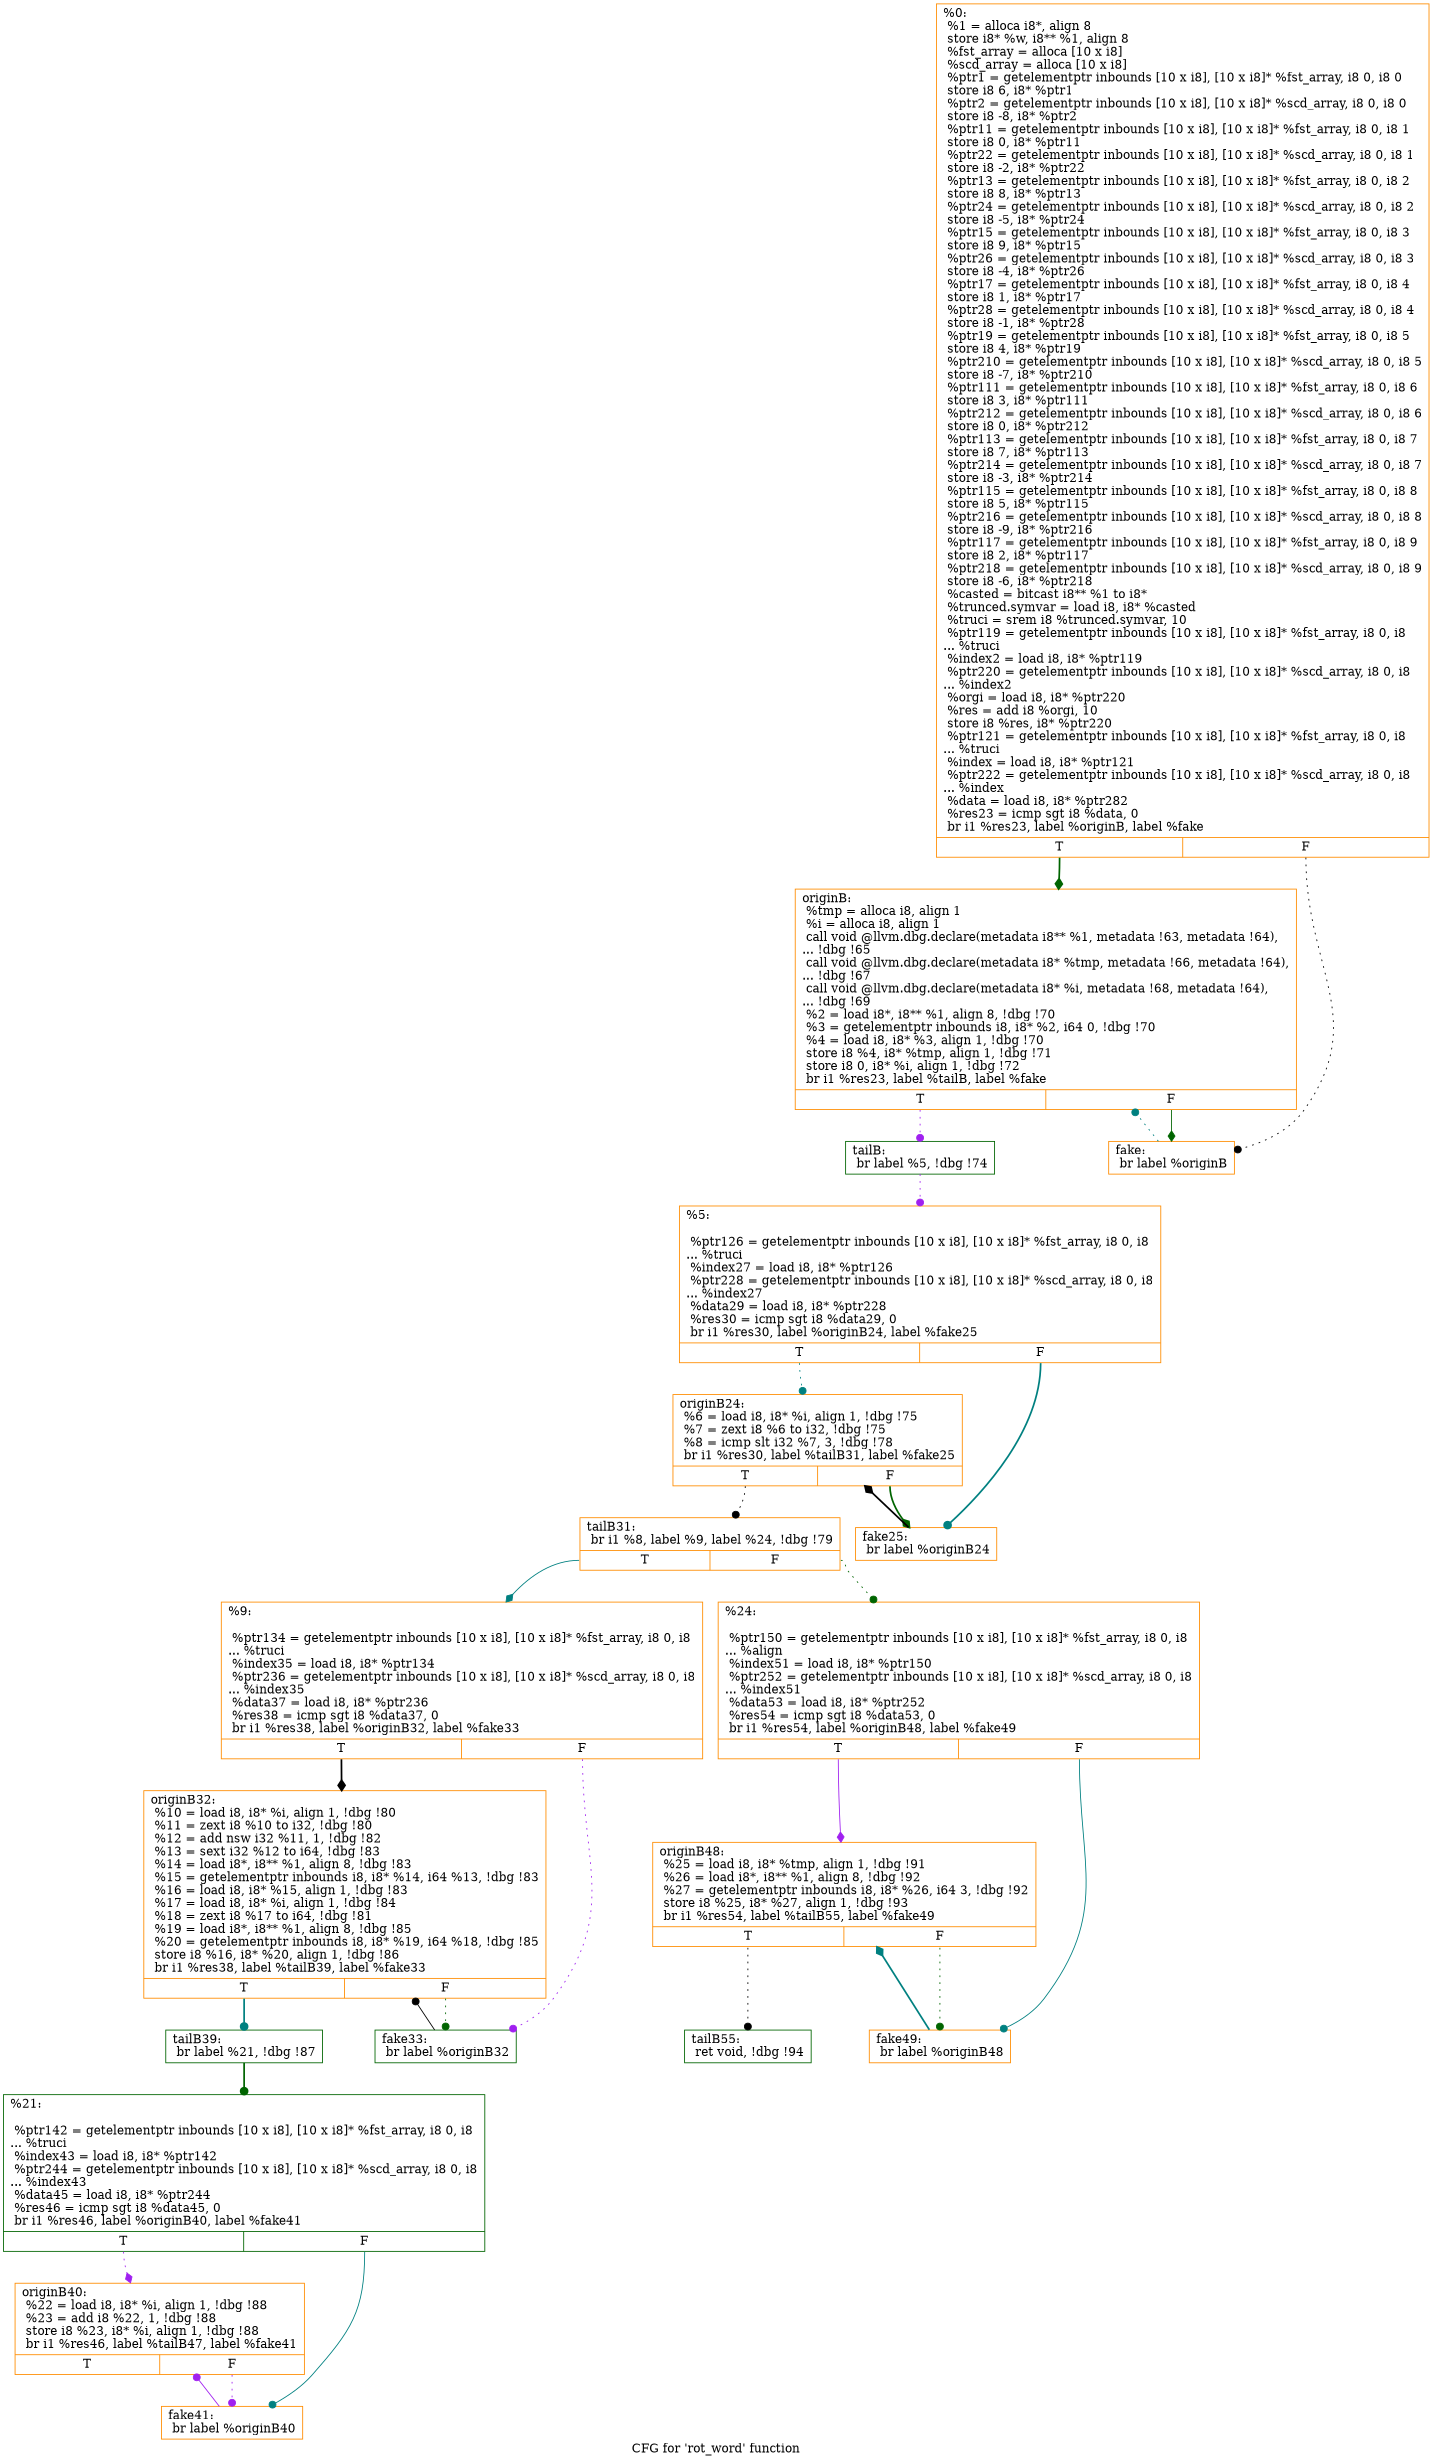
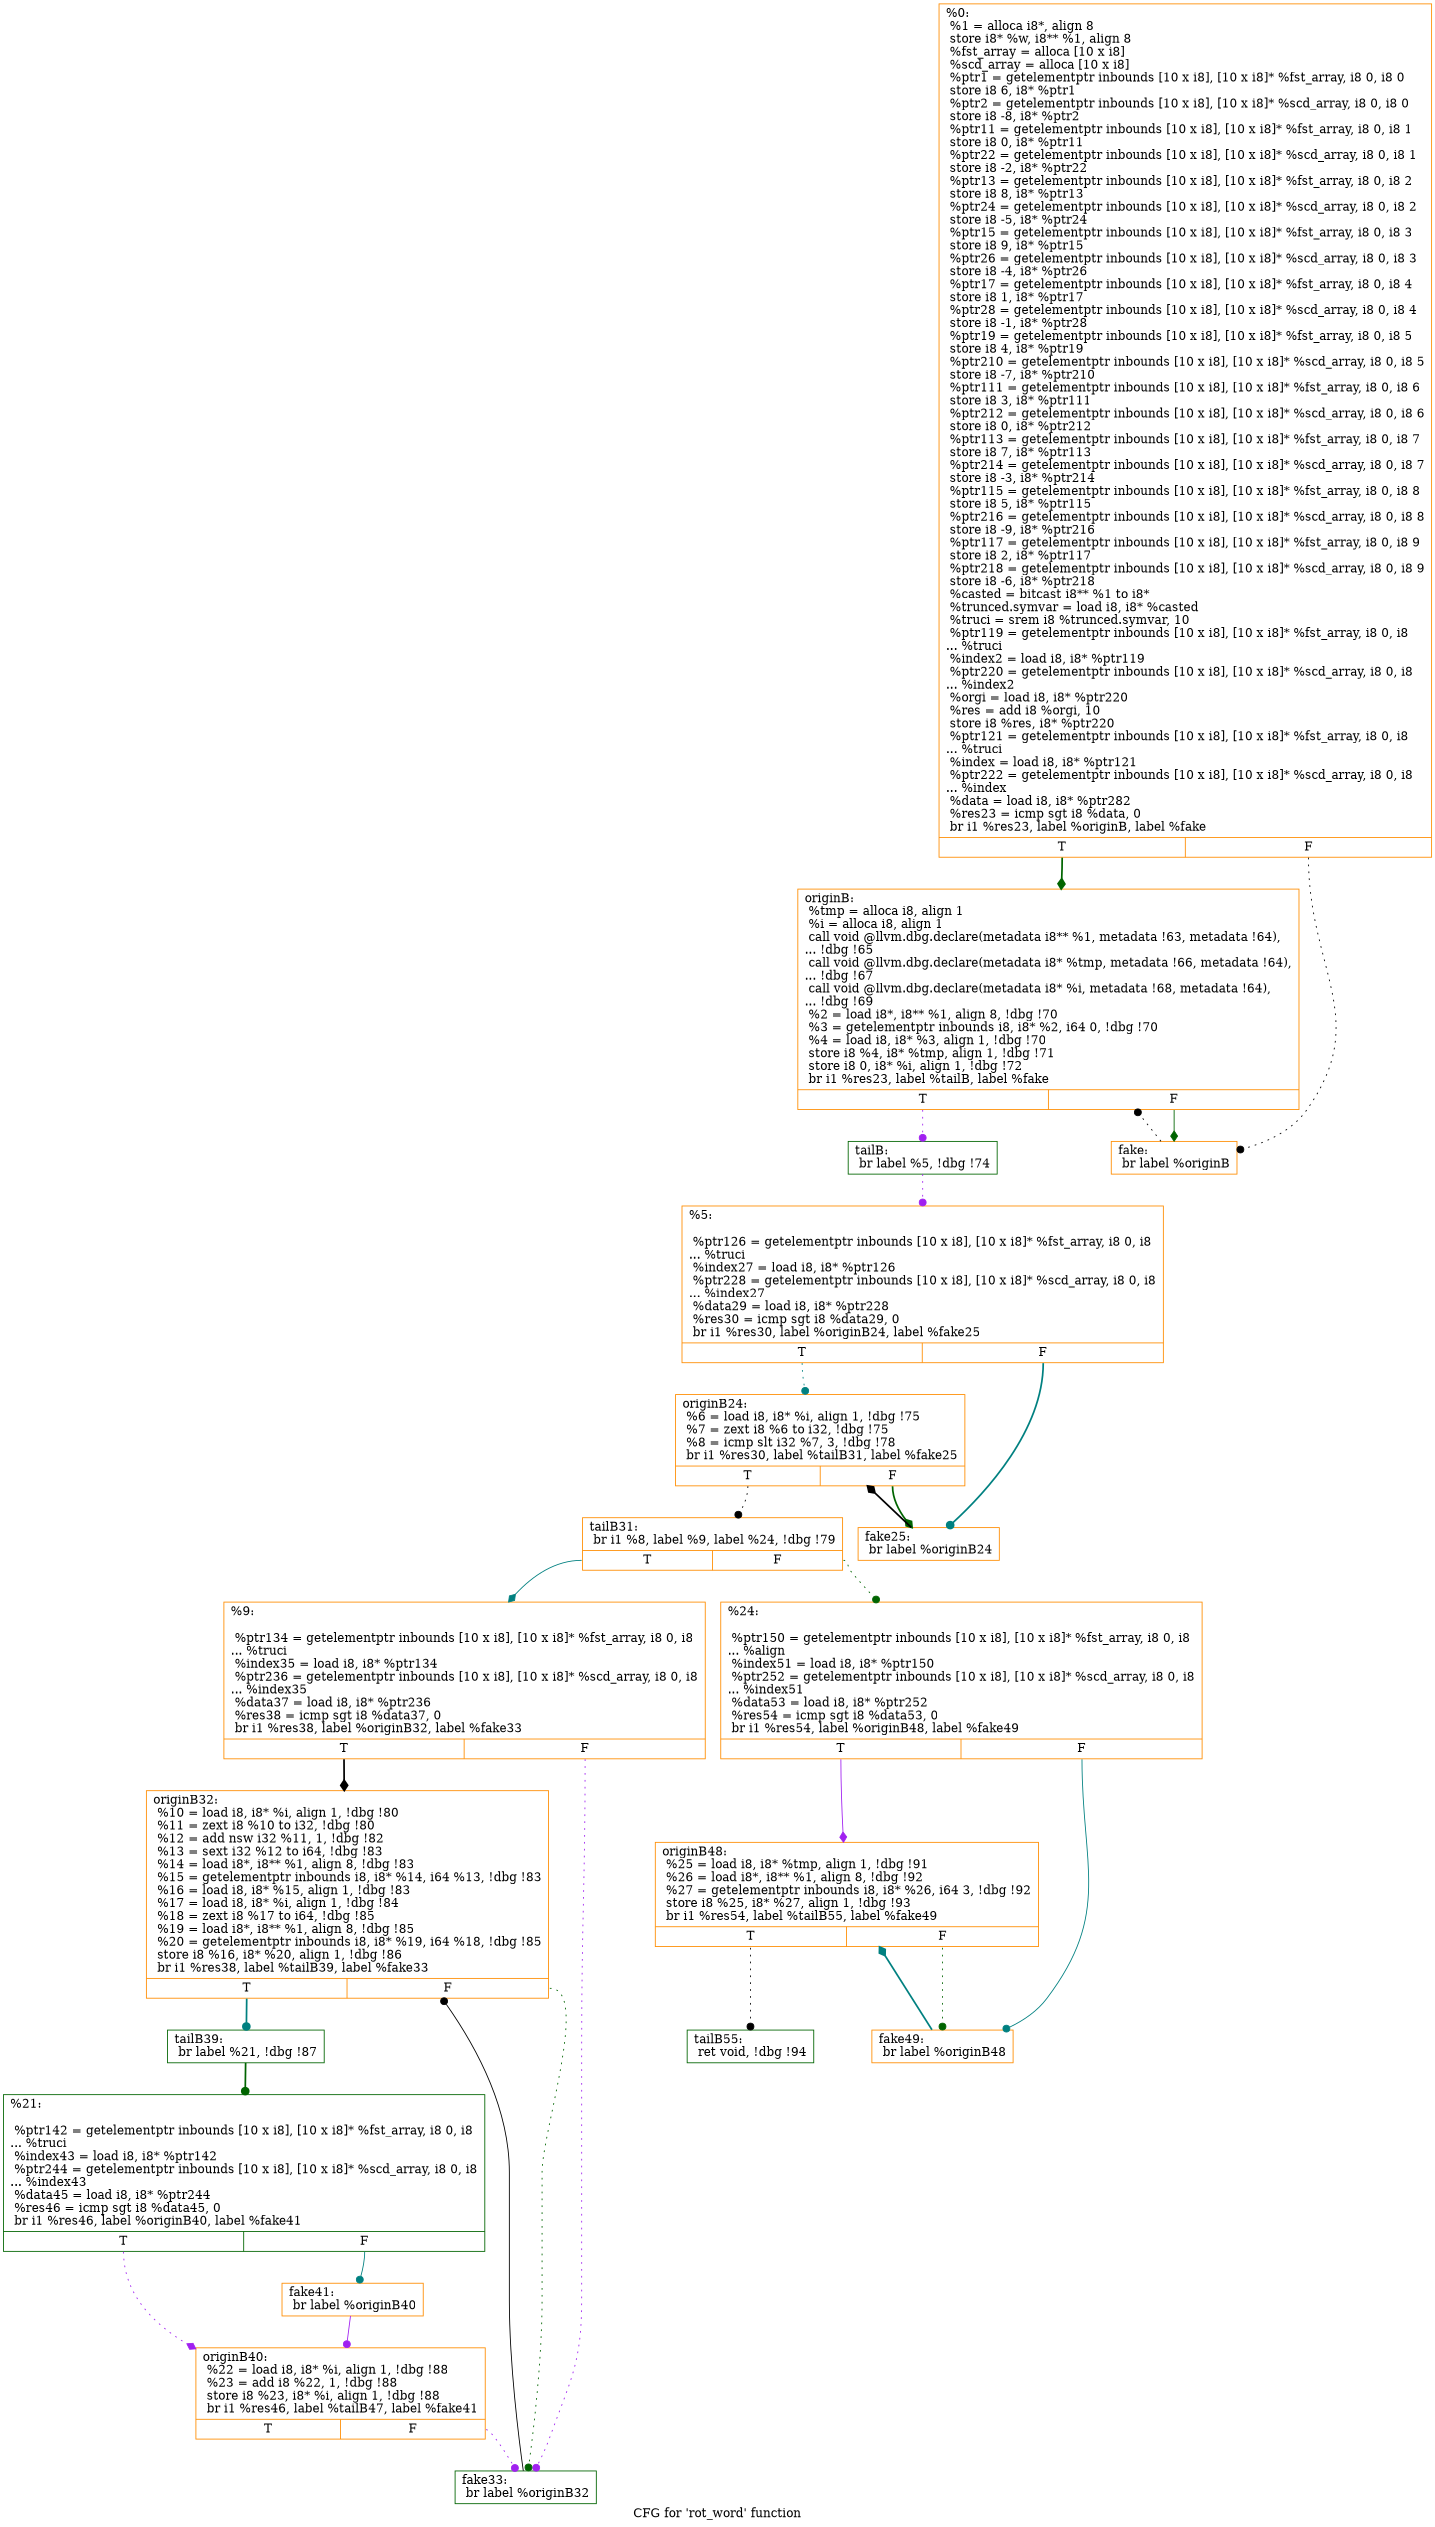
  digraph {
    label="CFG for 'rot_word' function"
    node [color=darkorange shape=record]
    edge [arrowhead=dot color=darkgreen style=dotted tailport=s0]
    n1 [label="{%0:\l  %1 = alloca i8*, align 8\l  store i8* %w, i8** %1, align 8\l  %fst_array = alloca [10 x i8]\l  %scd_array = alloca [10 x i8]\l  %ptr1 = getelementptr inbounds [10 x i8], [10 x i8]* %fst_array, i8 0, i8 0\l  store i8 6, i8* %ptr1\l  %ptr2 = getelementptr inbounds [10 x i8], [10 x i8]* %scd_array, i8 0, i8 0\l  store i8 -8, i8* %ptr2\l  %ptr11 = getelementptr inbounds [10 x i8], [10 x i8]* %fst_array, i8 0, i8 1\l  store i8 0, i8* %ptr11\l  %ptr22 = getelementptr inbounds [10 x i8], [10 x i8]* %scd_array, i8 0, i8 1\l  store i8 -2, i8* %ptr22\l  %ptr13 = getelementptr inbounds [10 x i8], [10 x i8]* %fst_array, i8 0, i8 2\l  store i8 8, i8* %ptr13\l  %ptr24 = getelementptr inbounds [10 x i8], [10 x i8]* %scd_array, i8 0, i8 2\l  store i8 -5, i8* %ptr24\l  %ptr15 = getelementptr inbounds [10 x i8], [10 x i8]* %fst_array, i8 0, i8 3\l  store i8 9, i8* %ptr15\l  %ptr26 = getelementptr inbounds [10 x i8], [10 x i8]* %scd_array, i8 0, i8 3\l  store i8 -4, i8* %ptr26\l  %ptr17 = getelementptr inbounds [10 x i8], [10 x i8]* %fst_array, i8 0, i8 4\l  store i8 1, i8* %ptr17\l  %ptr28 = getelementptr inbounds [10 x i8], [10 x i8]* %scd_array, i8 0, i8 4\l  store i8 -1, i8* %ptr28\l  %ptr19 = getelementptr inbounds [10 x i8], [10 x i8]* %fst_array, i8 0, i8 5\l  store i8 4, i8* %ptr19\l  %ptr210 = getelementptr inbounds [10 x i8], [10 x i8]* %scd_array, i8 0, i8 5\l  store i8 -7, i8* %ptr210\l  %ptr111 = getelementptr inbounds [10 x i8], [10 x i8]* %fst_array, i8 0, i8 6\l  store i8 3, i8* %ptr111\l  %ptr212 = getelementptr inbounds [10 x i8], [10 x i8]* %scd_array, i8 0, i8 6\l  store i8 0, i8* %ptr212\l  %ptr113 = getelementptr inbounds [10 x i8], [10 x i8]* %fst_array, i8 0, i8 7\l  store i8 7, i8* %ptr113\l  %ptr214 = getelementptr inbounds [10 x i8], [10 x i8]* %scd_array, i8 0, i8 7\l  store i8 -3, i8* %ptr214\l  %ptr115 = getelementptr inbounds [10 x i8], [10 x i8]* %fst_array, i8 0, i8 8\l  store i8 5, i8* %ptr115\l  %ptr216 = getelementptr inbounds [10 x i8], [10 x i8]* %scd_array, i8 0, i8 8\l  store i8 -9, i8* %ptr216\l  %ptr117 = getelementptr inbounds [10 x i8], [10 x i8]* %fst_array, i8 0, i8 9\l  store i8 2, i8* %ptr117\l  %ptr218 = getelementptr inbounds [10 x i8], [10 x i8]* %scd_array, i8 0, i8 9\l  store i8 -6, i8* %ptr218\l  %casted = bitcast i8** %1 to i8*\l  %trunced.symvar = load i8, i8* %casted\l  %truci = srem i8 %trunced.symvar, 10\l  %ptr119 = getelementptr inbounds [10 x i8], [10 x i8]* %fst_array, i8 0, i8\l... %truci\l  %index2 = load i8, i8* %ptr119\l  %ptr220 = getelementptr inbounds [10 x i8], [10 x i8]* %scd_array, i8 0, i8\l... %index2\l  %orgi = load i8, i8* %ptr220\l  %res = add i8 %orgi, 10\l  store i8 %res, i8* %ptr220\l  %ptr121 = getelementptr inbounds [10 x i8], [10 x i8]* %fst_array, i8 0, i8\l... %truci\l  %index = load i8, i8* %ptr121\l  %ptr222 = getelementptr inbounds [10 x i8], [10 x i8]* %scd_array, i8 0, i8\l... %index\l  %data = load i8, i8* %ptr282\l  %res23 = icmp sgt i8 %data, 0\l  br i1 %res23, label %originB, label %fake\l|{<s0>T|<s1>F}}"]
    n2 [label="{originB:                                          \l  %tmp = alloca i8, align 1\l  %i = alloca i8, align 1\l  call void @llvm.dbg.declare(metadata i8** %1, metadata !63, metadata !64),\l... !dbg !65\l  call void @llvm.dbg.declare(metadata i8* %tmp, metadata !66, metadata !64),\l... !dbg !67\l  call void @llvm.dbg.declare(metadata i8* %i, metadata !68, metadata !64),\l... !dbg !69\l  %2 = load i8*, i8** %1, align 8, !dbg !70\l  %3 = getelementptr inbounds i8, i8* %2, i64 0, !dbg !70\l  %4 = load i8, i8* %3, align 1, !dbg !70\l  store i8 %4, i8* %tmp, align 1, !dbg !71\l  store i8 0, i8* %i, align 1, !dbg !72\l  br i1 %res23, label %tailB, label %fake\l|{<s0>T|<s1>F}}"]
    n3 [label="{fake:                                             \l  br label %originB\l}"]
    n4 [color=darkgreen label="{tailB:                                            \l  br label %5, !dbg !74\l}"]
    n5 [label="{%5:\l\l  %ptr126 = getelementptr inbounds [10 x i8], [10 x i8]* %fst_array, i8 0, i8\l... %truci\l  %index27 = load i8, i8* %ptr126\l  %ptr228 = getelementptr inbounds [10 x i8], [10 x i8]* %scd_array, i8 0, i8\l... %index27\l  %data29 = load i8, i8* %ptr228\l  %res30 = icmp sgt i8 %data29, 0\l  br i1 %res30, label %originB24, label %fake25\l|{<s0>T|<s1>F}}"]
    n6 [label="{originB24:                                        \l  %6 = load i8, i8* %i, align 1, !dbg !75\l  %7 = zext i8 %6 to i32, !dbg !75\l  %8 = icmp slt i32 %7, 3, !dbg !78\l  br i1 %res30, label %tailB31, label %fake25\l|{<s0>T|<s1>F}}"]
    n7 [label="{fake25:                                           \l  br label %originB24\l}"]
    n8 [label="{tailB31:                                          \l  br i1 %8, label %9, label %24, !dbg !79\l|{<s0>T|<s1>F}}"]
    n9 [label="{%9:\l\l  %ptr134 = getelementptr inbounds [10 x i8], [10 x i8]* %fst_array, i8 0, i8\l... %truci\l  %index35 = load i8, i8* %ptr134\l  %ptr236 = getelementptr inbounds [10 x i8], [10 x i8]* %scd_array, i8 0, i8\l... %index35\l  %data37 = load i8, i8* %ptr236\l  %res38 = icmp sgt i8 %data37, 0\l  br i1 %res38, label %originB32, label %fake33\l|{<s0>T|<s1>F}}"]
    n10 [label="{%24:\l\l  %ptr150 = getelementptr inbounds [10 x i8], [10 x i8]* %fst_array, i8 0, i8\l... %align\l  %index51 = load i8, i8* %ptr150\l  %ptr252 = getelementptr inbounds [10 x i8], [10 x i8]* %scd_array, i8 0, i8\l... %index51\l  %data53 = load i8, i8* %ptr252\l  %res54 = icmp sgt i8 %data53, 0\l  br i1 %res54, label %originB48, label %fake49\l|{<s0>T|<s1>F}}"]
-   n11 [label="{originB32:                                        \l  %10 = load i8, i8* %i, align 1, !dbg !80\l  %11 = zext i8 %10 to i32, !dbg !80\l  %12 = add nsw i32 %11, 1, !dbg !82\l  %13 = sext i32 %12 to i64, !dbg !83\l  %14 = load i8*, i8** %1, align 8, !dbg !83\l  %15 = getelementptr inbounds i8, i8* %14, i64 %13, !dbg !83\l  %16 = load i8, i8* %15, align 1, !dbg !83\l  %17 = load i8, i8* %i, align 1, !dbg !84\l  %18 = zext i8 %17 to i64, !dbg !81\l  %19 = load i8*, i8** %1, align 8, !dbg !85\l  %20 = getelementptr inbounds i8, i8* %19, i64 %18, !dbg !85\l  store i8 %16, i8* %20, align 1, !dbg !86\l  br i1 %res38, label %tailB39, label %fake33\l|{<s0>T|<s1>F}}"]
+   n11 [label="{originB32:                                        \l  %10 = load i8, i8* %i, align 1, !dbg !80\l  %11 = zext i8 %10 to i32, !dbg !80\l  %12 = add nsw i32 %11, 1, !dbg !82\l  %13 = sext i32 %12 to i64, !dbg !83\l  %14 = load i8*, i8** %1, align 8, !dbg !83\l  %15 = getelementptr inbounds i8, i8* %14, i64 %13, !dbg !83\l  %16 = load i8, i8* %15, align 1, !dbg !83\l  %17 = load i8, i8* %i, align 1, !dbg !84\l  %18 = zext i8 %17 to i64, !dbg !85\l  %19 = load i8*, i8** %1, align 8, !dbg !85\l  %20 = getelementptr inbounds i8, i8* %19, i64 %18, !dbg !85\l  store i8 %16, i8* %20, align 1, !dbg !86\l  br i1 %res38, label %tailB39, label %fake33\l|{<s0>T|<s1>F}}"]
    n12 [color=darkgreen label="{fake33:                                           \l  br label %originB32\l}"]
    n13 [label="{originB48:                                        \l  %25 = load i8, i8* %tmp, align 1, !dbg !91\l  %26 = load i8*, i8** %1, align 8, !dbg !92\l  %27 = getelementptr inbounds i8, i8* %26, i64 3, !dbg !92\l  store i8 %25, i8* %27, align 1, !dbg !93\l  br i1 %res54, label %tailB55, label %fake49\l|{<s0>T|<s1>F}}"]
    n14 [label="{fake49:                                           \l  br label %originB48\l}"]
    n15 [color=darkgreen label="{tailB39:                                          \l  br label %21, !dbg !87\l}"]
    n16 [color=darkgreen label="{tailB55:                                          \l  ret void, !dbg !94\l}"]
    n17 [color=darkgreen label="{%21:\l\l  %ptr142 = getelementptr inbounds [10 x i8], [10 x i8]* %fst_array, i8 0, i8\l... %truci\l  %index43 = load i8, i8* %ptr142\l  %ptr244 = getelementptr inbounds [10 x i8], [10 x i8]* %scd_array, i8 0, i8\l... %index43\l  %data45 = load i8, i8* %ptr244\l  %res46 = icmp sgt i8 %data45, 0\l  br i1 %res46, label %originB40, label %fake41\l|{<s0>T|<s1>F}}"]
    n18 [label="{originB40:                                        \l  %22 = load i8, i8* %i, align 1, !dbg !88\l  %23 = add i8 %22, 1, !dbg !88\l  store i8 %23, i8* %i, align 1, !dbg !88\l  br i1 %res46, label %tailB47, label %fake41\l|{<s0>T|<s1>F}}"]
    n19 [label="{fake41:                                           \l  br label %originB40\l}"]
    n1 -> n2 [arrowhead=diamond style=bold]
    n1 -> n3 [color=black tailport=s1]
    n2 -> n3 [arrowhead=diamond style=solid tailport=s1]
    n2 -> n4 [color=purple]
-   n3 -> n2 [color=teal]
+   n3 -> n2 [color=black]
    n4 -> n5 [color=purple]
    n5 -> n6 [color=teal]
    n5 -> n7 [color=teal style=bold tailport=s1]
    n6 -> n7 [arrowhead=diamond style=bold tailport=s1]
    n6 -> n8 [color=black]
    n7 -> n6 [arrowhead=diamond color=black style=bold]
    n8 -> n9 [arrowhead=diamond color=teal style=solid]
    n8 -> n10 [tailport=s1]
    n9 -> n11 [arrowhead=diamond color=black style=bold]
    n9 -> n12 [color=purple tailport=s1]
    n10 -> n13 [arrowhead=diamond color=purple style=solid]
    n10 -> n14 [color=teal style=solid tailport=s1]
    n11 -> n12 [tailport=s1]
    n11 -> n15 [color=teal style=bold]
    n12 -> n11 [color=black style=solid]
    n13 -> n14 [tailport=s1]
    n13 -> n16 [color=black]
    n14 -> n13 [arrowhead=diamond color=teal style=bold]
    n15 -> n17 [style=bold]
    n17 -> n18 [arrowhead=diamond color=purple]
    n17 -> n19 [color=teal style=solid tailport=s1]
-   n18 -> n19 [color=purple tailport=s1]
+   n18 -> n12 [color=purple tailport=s1]
    n19 -> n18 [color=purple style=solid]
  }
